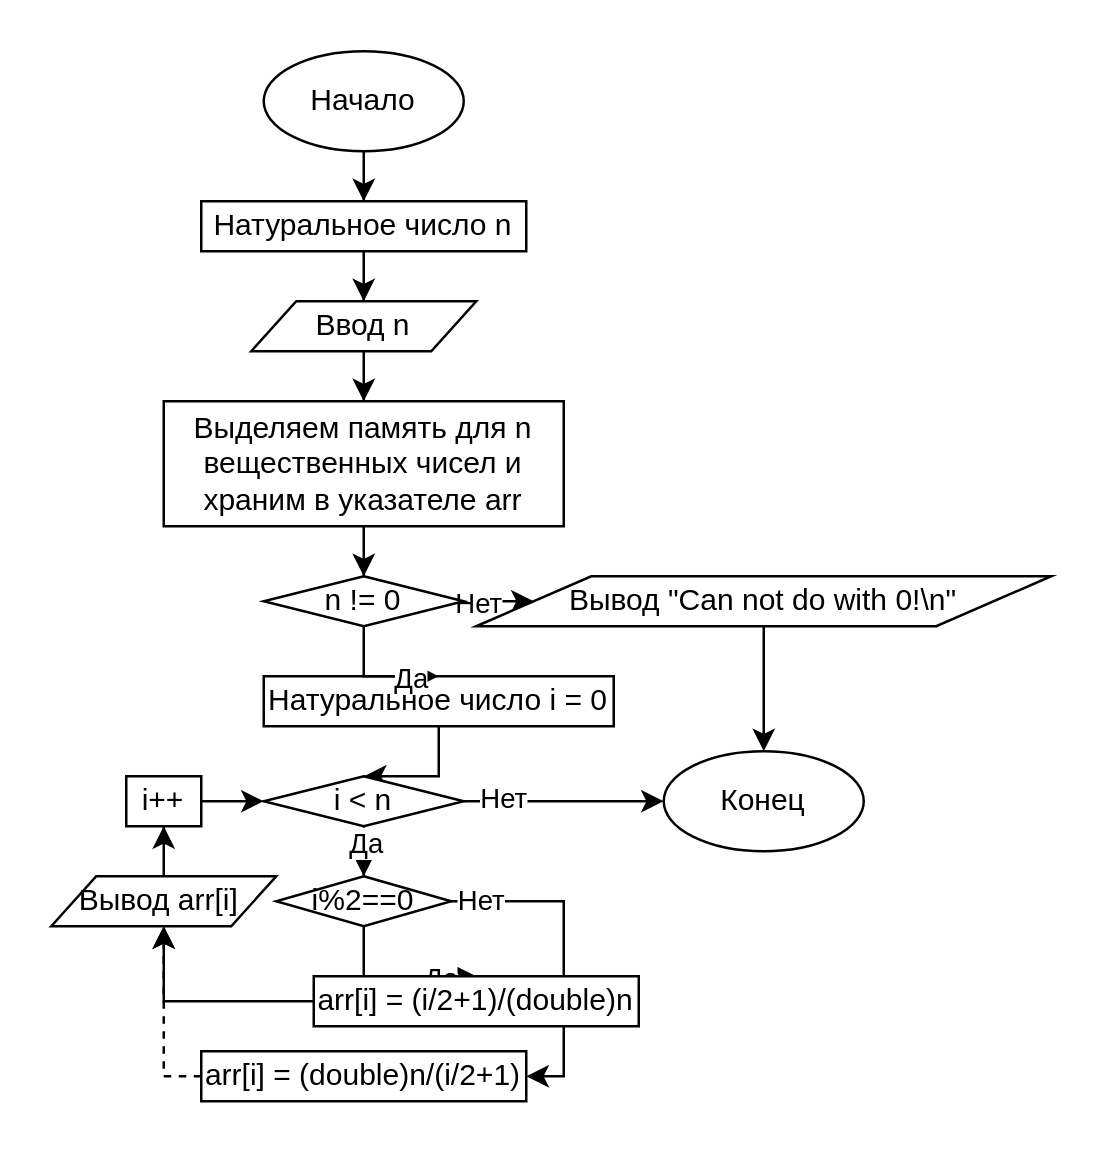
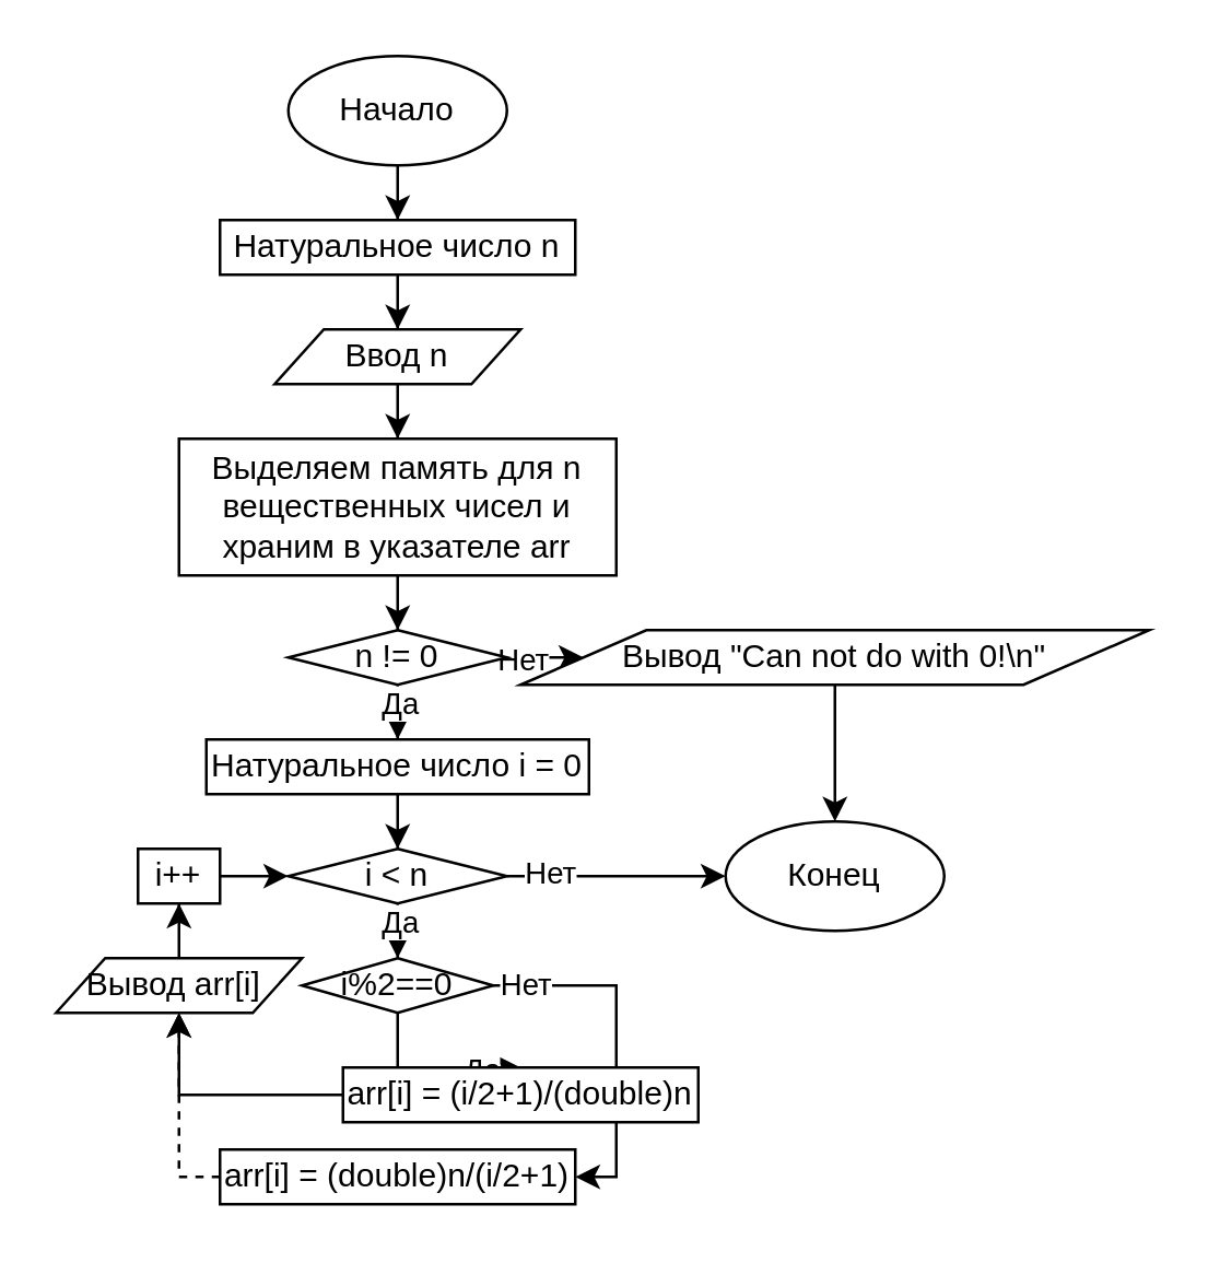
  <mxCell id="0" />
  <mxCell id="1" parent="0" />
  <mxCell id="2" style="edgeStyle=orthogonalEdgeStyle;rounded=0;orthogonalLoop=1;jettySize=auto;html=1;" edge="1" parent="1" source="3" target="6"><mxGeometry relative="1" as="geometry" /></mxCell>
  <mxCell id="3" value="Начало" style="ellipse;whiteSpace=wrap;html=1;" vertex="1" parent="1"><mxGeometry x="105" y="20" width="80" height="40" as="geometry" /></mxCell>
  <mxCell id="4" value="Конец" style="ellipse;whiteSpace=wrap;html=1;" vertex="1" parent="1"><mxGeometry x="265" y="300" width="80" height="40" as="geometry" /></mxCell>
  <mxCell id="5" style="edgeStyle=orthogonalEdgeStyle;rounded=0;orthogonalLoop=1;jettySize=auto;html=1;" edge="1" parent="1" source="6" target="8"><mxGeometry relative="1" as="geometry" /></mxCell>
  <mxCell id="6" value="Натуральное число n" style="rounded=0;whiteSpace=wrap;html=1;" vertex="1" parent="1"><mxGeometry x="80" y="80" width="130" height="20" as="geometry" /></mxCell>
  <mxCell id="7" style="edgeStyle=orthogonalEdgeStyle;rounded=0;orthogonalLoop=1;jettySize=auto;html=1;" edge="1" parent="1" source="8" target="10"><mxGeometry relative="1" as="geometry" /></mxCell>
  <mxCell id="8" value="Ввод n" style="shape=parallelogram;perimeter=parallelogramPerimeter;whiteSpace=wrap;html=1;" vertex="1" parent="1"><mxGeometry x="100" y="120" width="90" height="20" as="geometry" /></mxCell>
  <mxCell id="9" style="edgeStyle=orthogonalEdgeStyle;rounded=0;orthogonalLoop=1;jettySize=auto;html=1;" edge="1" parent="1" source="10" target="22"><mxGeometry relative="1" as="geometry" /></mxCell>
  <mxCell id="10" value="Выделяем память для n вещественных чисел и храним в указателе arr" style="rounded=0;whiteSpace=wrap;html=1;" vertex="1" parent="1"><mxGeometry x="65" y="160" width="160" height="50" as="geometry" /></mxCell>
  <mxCell id="11" style="edgeStyle=orthogonalEdgeStyle;rounded=0;orthogonalLoop=1;jettySize=auto;html=1;entryX=0.5;entryY=0;entryDx=0;entryDy=0;" edge="1" parent="1" source="12" target="17"><mxGeometry relative="1" as="geometry" /></mxCell>
- <mxCell id="12" value="Натуральное число i = 0" style="rounded=0;whiteSpace=wrap;html=1;" vertex="1" parent="1"><mxGeometry x="105" y="270" width="140" height="20" as="geometry" /></mxCell>
+ <mxCell id="12" value="Натуральное число i = 0" style="rounded=0;whiteSpace=wrap;html=1;" vertex="1" parent="1"><mxGeometry x="75" y="270" width="140" height="20" as="geometry" /></mxCell>
  <mxCell id="13" style="edgeStyle=orthogonalEdgeStyle;rounded=0;orthogonalLoop=1;jettySize=auto;html=1;" edge="1" parent="1" source="17" target="4"><mxGeometry relative="1" as="geometry" /></mxCell>
  <mxCell id="14" value="Нет" style="edgeLabel;html=1;align=center;verticalAlign=middle;resizable=0;points=[];" vertex="1" connectable="0" parent="13"><mxGeometry x="-0.617" y="2" relative="1" as="geometry"><mxPoint as="offset" /></mxGeometry></mxCell>
  <mxCell id="15" style="edgeStyle=orthogonalEdgeStyle;rounded=0;orthogonalLoop=1;jettySize=auto;html=1;entryX=0.5;entryY=0;entryDx=0;entryDy=0;" edge="1" parent="1" source="17" target="31"><mxGeometry relative="1" as="geometry" /></mxCell>
  <mxCell id="16" value="Да" style="edgeLabel;html=1;align=center;verticalAlign=middle;resizable=0;points=[];" vertex="1" connectable="0" parent="15"><mxGeometry x="0.533" relative="1" as="geometry"><mxPoint as="offset" /></mxGeometry></mxCell>
  <mxCell id="17" value="i &amp;lt; n" style="rhombus;whiteSpace=wrap;html=1;" vertex="1" parent="1"><mxGeometry x="105" y="310" width="80" height="20" as="geometry" /></mxCell>
  <mxCell id="18" style="edgeStyle=orthogonalEdgeStyle;rounded=0;orthogonalLoop=1;jettySize=auto;html=1;" edge="1" parent="1" source="22" target="12"><mxGeometry relative="1" as="geometry" /></mxCell>
  <mxCell id="19" value="Да" style="edgeLabel;html=1;align=center;verticalAlign=middle;resizable=0;points=[];" vertex="1" connectable="0" parent="18"><mxGeometry x="0.522" relative="1" as="geometry"><mxPoint as="offset" /></mxGeometry></mxCell>
  <mxCell id="20" style="edgeStyle=orthogonalEdgeStyle;rounded=0;orthogonalLoop=1;jettySize=auto;html=1;" edge="1" parent="1" source="22" target="24"><mxGeometry relative="1" as="geometry" /></mxCell>
  <mxCell id="21" value="Нет" style="edgeLabel;html=1;align=center;verticalAlign=middle;resizable=0;points=[];" vertex="1" connectable="0" parent="20"><mxGeometry x="-0.894" relative="1" as="geometry"><mxPoint as="offset" /></mxGeometry></mxCell>
  <mxCell id="22" value="n != 0" style="rhombus;whiteSpace=wrap;html=1;" vertex="1" parent="1"><mxGeometry x="105" y="230" width="80" height="20" as="geometry" /></mxCell>
  <mxCell id="23" style="edgeStyle=orthogonalEdgeStyle;rounded=0;orthogonalLoop=1;jettySize=auto;html=1;" edge="1" parent="1" source="24" target="4"><mxGeometry relative="1" as="geometry" /></mxCell>
  <mxCell id="24" value="Вывод&amp;nbsp;&quot;Can not do with 0!\n&quot;" style="shape=parallelogram;perimeter=parallelogramPerimeter;whiteSpace=wrap;html=1;" vertex="1" parent="1"><mxGeometry x="190" y="230" width="230" height="20" as="geometry" /></mxCell>
  <mxCell id="25" style="edgeStyle=orthogonalEdgeStyle;rounded=0;orthogonalLoop=1;jettySize=auto;html=1;entryX=0;entryY=0.5;entryDx=0;entryDy=0;" edge="1" parent="1" source="26" target="17"><mxGeometry relative="1" as="geometry" /></mxCell>
  <mxCell id="26" value="i++" style="rounded=0;whiteSpace=wrap;html=1;" vertex="1" parent="1"><mxGeometry x="50" y="310" width="30" height="20" as="geometry" /></mxCell>
  <mxCell id="27" style="edgeStyle=orthogonalEdgeStyle;rounded=0;orthogonalLoop=1;jettySize=auto;html=1;entryX=0.5;entryY=0;entryDx=0;entryDy=0;" edge="1" parent="1" source="31" target="33"><mxGeometry relative="1" as="geometry" /></mxCell>
  <mxCell id="28" value="Да" style="edgeLabel;html=1;align=center;verticalAlign=middle;resizable=0;points=[];" vertex="1" connectable="0" parent="27"><mxGeometry x="0.533" relative="1" as="geometry"><mxPoint as="offset" /></mxGeometry></mxCell>
  <mxCell id="29" style="edgeStyle=orthogonalEdgeStyle;rounded=0;orthogonalLoop=1;jettySize=auto;html=1;entryX=1;entryY=0.5;entryDx=0;entryDy=0;" edge="1" parent="1" source="31" target="35"><mxGeometry relative="1" as="geometry"><Array as="points"><mxPoint x="225" y="360" /><mxPoint x="225" y="430" /></Array></mxGeometry></mxCell>
  <mxCell id="30" value="Нет" style="edgeLabel;html=1;align=center;verticalAlign=middle;resizable=0;points=[];" vertex="1" connectable="0" parent="29"><mxGeometry x="-0.833" y="1" relative="1" as="geometry"><mxPoint as="offset" /></mxGeometry></mxCell>
  <mxCell id="31" value="i%2==0" style="rhombus;whiteSpace=wrap;html=1;" vertex="1" parent="1"><mxGeometry x="110" y="350" width="70" height="20" as="geometry" /></mxCell>
  <mxCell id="32" style="edgeStyle=orthogonalEdgeStyle;rounded=0;orthogonalLoop=1;jettySize=auto;html=1;entryX=0.5;entryY=1;entryDx=0;entryDy=0;" edge="1" parent="1" source="33" target="37"><mxGeometry relative="1" as="geometry"><Array as="points"><mxPoint x="65" y="400" /></Array></mxGeometry></mxCell>
  <mxCell id="33" value="arr[i] = (i/2+1)/(double)n" style="rounded=0;whiteSpace=wrap;html=1;" vertex="1" parent="1"><mxGeometry x="125" y="390" width="130" height="20" as="geometry" /></mxCell>
  <mxCell id="34" style="edgeStyle=orthogonalEdgeStyle;rounded=0;orthogonalLoop=1;jettySize=auto;html=1;entryX=0.5;entryY=1;entryDx=0;entryDy=0;dashed=1;" edge="1" parent="1" source="35" target="37"><mxGeometry relative="1" as="geometry"><Array as="points"><mxPoint x="65" y="430" /></Array></mxGeometry></mxCell>
  <mxCell id="35" value="arr[i] = (double)n/(i/2+1)" style="rounded=0;whiteSpace=wrap;html=1;" vertex="1" parent="1"><mxGeometry x="80" y="420" width="130" height="20" as="geometry" /></mxCell>
  <mxCell id="36" style="edgeStyle=orthogonalEdgeStyle;rounded=0;orthogonalLoop=1;jettySize=auto;html=1;entryX=0.5;entryY=1;entryDx=0;entryDy=0;" edge="1" parent="1" source="37" target="26"><mxGeometry relative="1" as="geometry" /></mxCell>
  <mxCell id="37" value="Вывод&amp;nbsp;arr[i]&amp;nbsp;" style="shape=parallelogram;perimeter=parallelogramPerimeter;whiteSpace=wrap;html=1;" vertex="1" parent="1"><mxGeometry x="20" y="350" width="90" height="20" as="geometry" /></mxCell>
